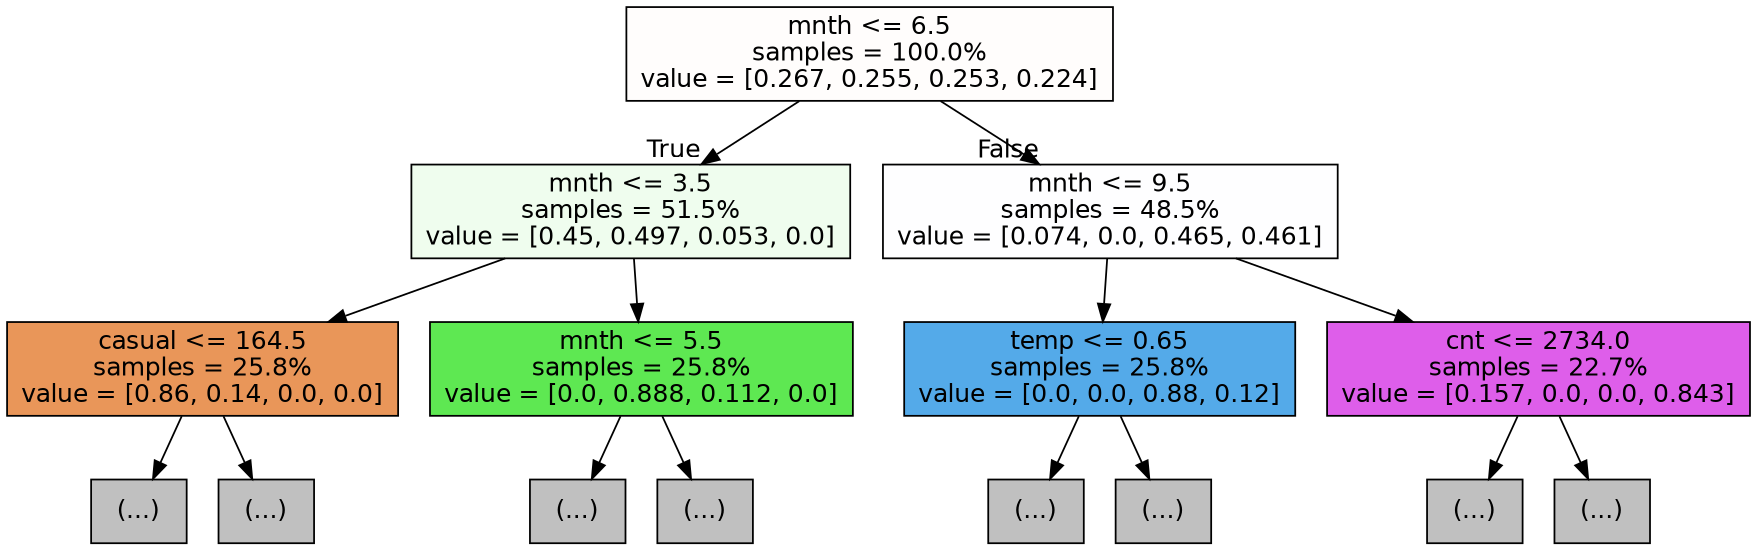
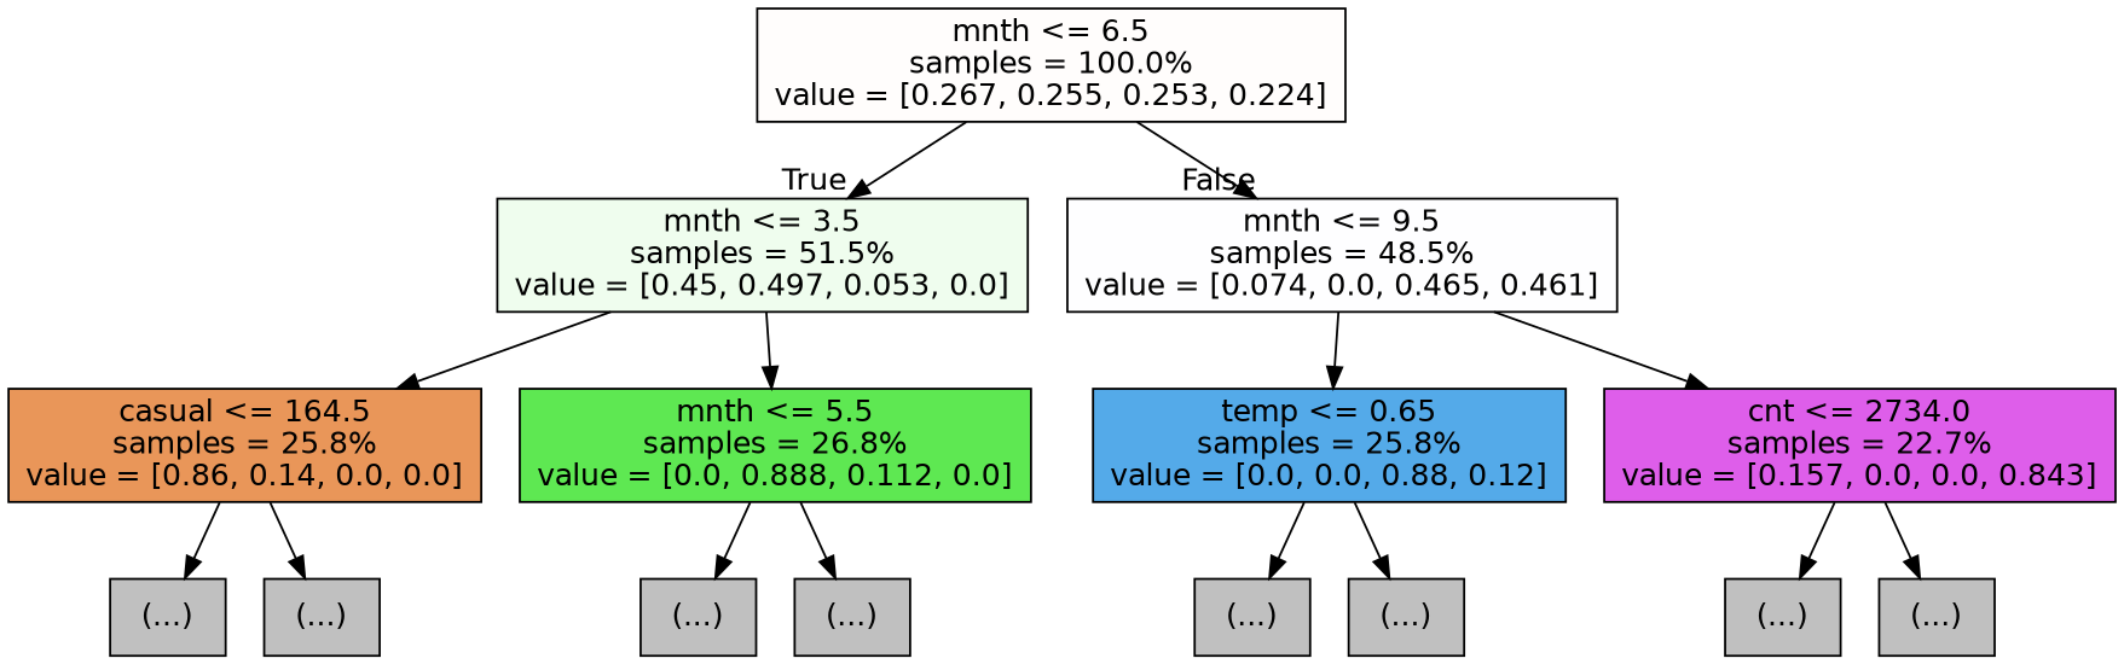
  digraph {
    node [color=black fillcolor="#C0C0C0" fontname=helvetica shape=box style=filled]
    edge [fontname=helvetica]
    n1 [fillcolor="#fffdfc" label="mnth <= 6.5\nsamples = 100.0%\nvalue = [0.267, 0.255, 0.253, 0.224]"]
    n2 [fillcolor="#effdee" label="mnth <= 3.5\nsamples = 51.5%\nvalue = [0.45, 0.497, 0.053, 0.0]"]
    n3 [fillcolor="#fefeff" label="mnth <= 9.5\nsamples = 48.5%\nvalue = [0.074, 0.0, 0.465, 0.461]"]
    n4 [fillcolor="#e99659" label="casual <= 164.5\nsamples = 25.8%\nvalue = [0.86, 0.14, 0.0, 0.0]"]
-   n5 [fillcolor="#5ee852" label="mnth <= 5.5\nsamples = 25.8%\nvalue = [0.0, 0.888, 0.112, 0.0]"]
+   n5 [fillcolor="#5ee852" label="mnth <= 5.5\nsamples = 26.8%\nvalue = [0.0, 0.888, 0.112, 0.0]"]
    n6 [label="(...)"]
    n7 [label="(...)"]
    n8 [label="(...)"]
    n9 [label="(...)"]
    n10 [fillcolor="#54aae9" label="temp <= 0.65\nsamples = 25.8%\nvalue = [0.0, 0.0, 0.88, 0.12]"]
    n11 [fillcolor="#de5eea" label="cnt <= 2734.0\nsamples = 22.7%\nvalue = [0.157, 0.0, 0.0, 0.843]"]
    n12 [label="(...)"]
    n13 [label="(...)"]
    n14 [label="(...)"]
    n15 [label="(...)"]
    n1 -> n2 [headlabel=True labelangle=45 labeldistance=2.5]
    n1 -> n3 [headlabel=False labelangle=-45 labeldistance=2.5]
    n2 -> n4
    n2 -> n5
    n3 -> n10
    n3 -> n11
    n4 -> n6
    n4 -> n7
    n5 -> n8
    n5 -> n9
    n10 -> n12
    n10 -> n13
    n11 -> n14
    n11 -> n15
  }
